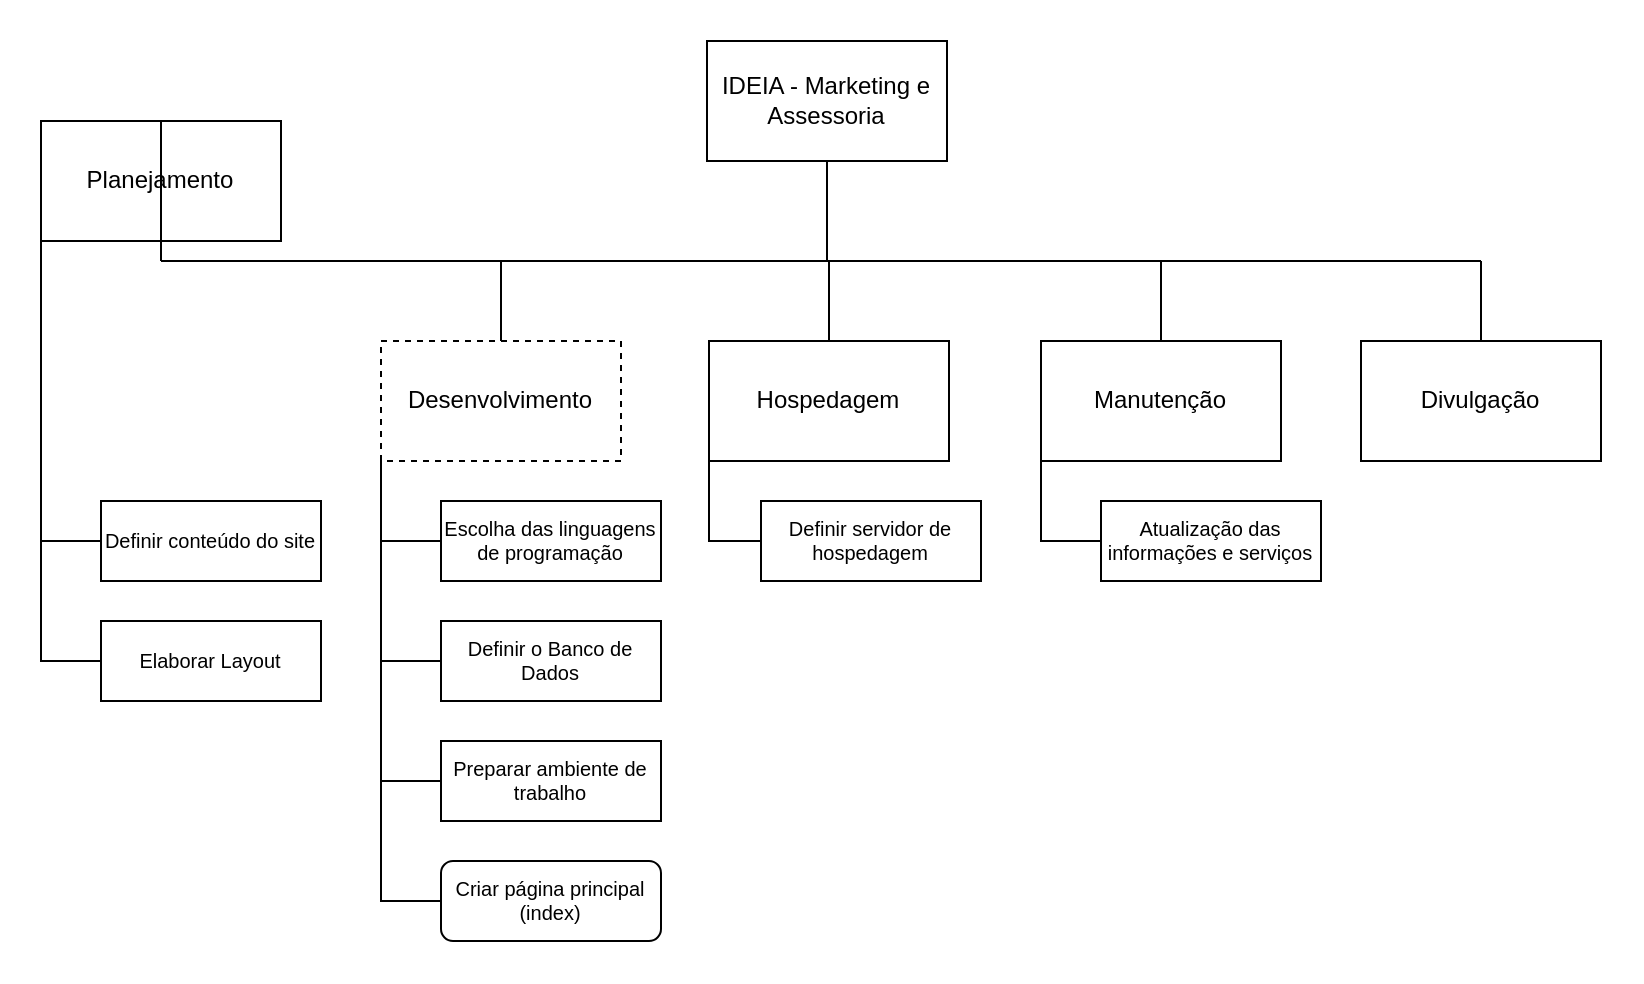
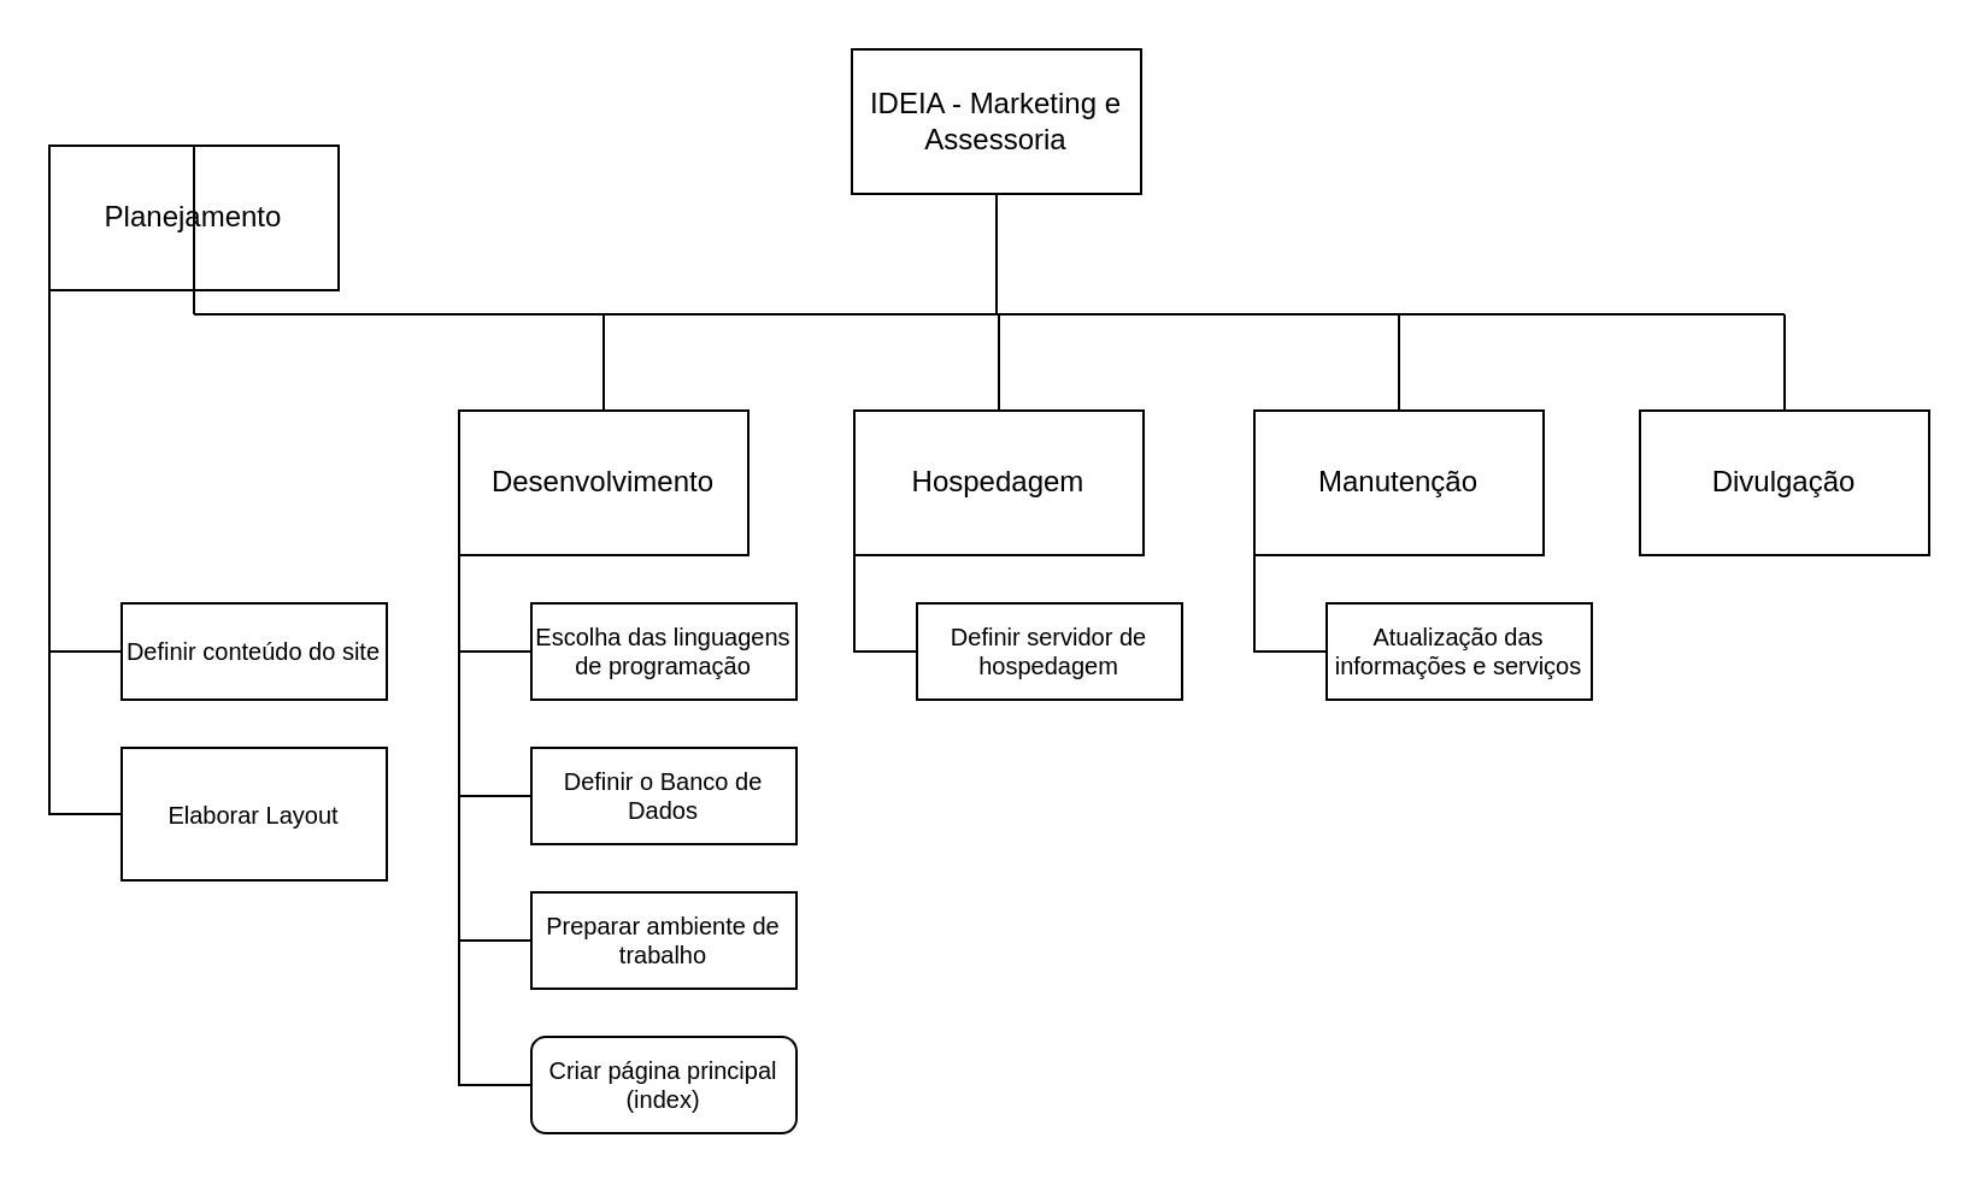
  <mxCell id="0" />
  <mxCell id="1" parent="0" />
  <mxCell id="2" value="IDEIA - Marketing e Assessoria" style="rounded=0;whiteSpace=wrap;html=1;" vertex="1" parent="1"><mxGeometry x="353" y="20" width="120" height="60" as="geometry" /></mxCell>
  <mxCell id="3" style="edgeStyle=orthogonalEdgeStyle;rounded=0;orthogonalLoop=1;jettySize=auto;html=1;entryX=0;entryY=0.5;entryDx=0;entryDy=0;fontSize=10;endArrow=none;endFill=0;exitX=0;exitY=1;exitDx=0;exitDy=0;" edge="1" parent="1" source="5" target="28"><mxGeometry relative="1" as="geometry" /></mxCell>
  <mxCell id="4" style="edgeStyle=orthogonalEdgeStyle;rounded=0;orthogonalLoop=1;jettySize=auto;html=1;entryX=0;entryY=0.5;entryDx=0;entryDy=0;fontSize=10;endArrow=none;endFill=0;exitX=0;exitY=1;exitDx=0;exitDy=0;" edge="1" parent="1" source="5" target="29"><mxGeometry relative="1" as="geometry" /></mxCell>
  <mxCell id="5" value="Planejamento" style="rounded=0;whiteSpace=wrap;html=1;" vertex="1" parent="1"><mxGeometry x="20" y="60" width="120" height="60" as="geometry" /></mxCell>
  <mxCell id="6" style="edgeStyle=orthogonalEdgeStyle;rounded=0;orthogonalLoop=1;jettySize=auto;html=1;entryX=0;entryY=0.5;entryDx=0;entryDy=0;fontSize=10;endArrow=none;endFill=0;exitX=0;exitY=1;exitDx=0;exitDy=0;" edge="1" parent="1" source="10" target="23"><mxGeometry relative="1" as="geometry" /></mxCell>
  <mxCell id="7" style="edgeStyle=orthogonalEdgeStyle;rounded=0;orthogonalLoop=1;jettySize=auto;html=1;entryX=0;entryY=0.5;entryDx=0;entryDy=0;fontSize=10;endArrow=none;endFill=0;exitX=0;exitY=1;exitDx=0;exitDy=0;" edge="1" parent="1" source="10" target="24"><mxGeometry relative="1" as="geometry" /></mxCell>
  <mxCell id="8" style="edgeStyle=orthogonalEdgeStyle;rounded=0;orthogonalLoop=1;jettySize=auto;html=1;entryX=0;entryY=0.5;entryDx=0;entryDy=0;fontSize=10;endArrow=none;endFill=0;exitX=0;exitY=1;exitDx=0;exitDy=0;" edge="1" parent="1" source="10" target="25"><mxGeometry relative="1" as="geometry" /></mxCell>
  <mxCell id="9" style="edgeStyle=orthogonalEdgeStyle;rounded=0;orthogonalLoop=1;jettySize=auto;html=1;entryX=0;entryY=0.5;entryDx=0;entryDy=0;fontSize=10;endArrow=none;endFill=0;exitX=0;exitY=1;exitDx=0;exitDy=0;" edge="1" parent="1" source="10" target="26"><mxGeometry relative="1" as="geometry" /></mxCell>
- <mxCell id="10" value="Desenvolvimento" style="rounded=0;whiteSpace=wrap;html=1;dashed=1;" vertex="1" parent="1"><mxGeometry x="190" y="170" width="120" height="60" as="geometry" /></mxCell>
+ <mxCell id="10" value="Desenvolvimento" style="rounded=0;whiteSpace=wrap;html=1;" vertex="1" parent="1"><mxGeometry x="190" y="170" width="120" height="60" as="geometry" /></mxCell>
  <mxCell id="11" style="edgeStyle=orthogonalEdgeStyle;rounded=0;orthogonalLoop=1;jettySize=auto;html=1;entryX=0;entryY=0.5;entryDx=0;entryDy=0;fontSize=10;endArrow=none;endFill=0;exitX=0;exitY=1;exitDx=0;exitDy=0;" edge="1" parent="1" source="12" target="27"><mxGeometry relative="1" as="geometry" /></mxCell>
  <mxCell id="12" value="Hospedagem" style="rounded=0;whiteSpace=wrap;html=1;" vertex="1" parent="1"><mxGeometry x="354" y="170" width="120" height="60" as="geometry" /></mxCell>
  <mxCell id="13" style="edgeStyle=orthogonalEdgeStyle;rounded=0;orthogonalLoop=1;jettySize=auto;html=1;entryX=0;entryY=0.5;entryDx=0;entryDy=0;fontSize=10;endArrow=none;endFill=0;exitX=0;exitY=1;exitDx=0;exitDy=0;" edge="1" parent="1" source="14" target="30"><mxGeometry relative="1" as="geometry" /></mxCell>
  <mxCell id="14" value="Manutenção" style="rounded=0;whiteSpace=wrap;html=1;" vertex="1" parent="1"><mxGeometry x="520" y="170" width="120" height="60" as="geometry" /></mxCell>
  <mxCell id="15" value="Divulgação" style="rounded=0;whiteSpace=wrap;html=1;" vertex="1" parent="1"><mxGeometry x="680" y="170" width="120" height="60" as="geometry" /></mxCell>
  <mxCell id="16" value="" style="endArrow=none;html=1;rounded=0;entryX=0.5;entryY=1;entryDx=0;entryDy=0;" edge="1" parent="1" target="2"><mxGeometry width="50" height="50" relative="1" as="geometry"><mxPoint x="413" y="130" as="sourcePoint" /><mxPoint x="440" y="370" as="targetPoint" /></mxGeometry></mxCell>
  <mxCell id="17" value="" style="endArrow=none;html=1;rounded=0;" edge="1" parent="1"><mxGeometry width="50" height="50" relative="1" as="geometry"><mxPoint x="80" y="130" as="sourcePoint" /><mxPoint x="740" y="130" as="targetPoint" /></mxGeometry></mxCell>
  <mxCell id="18" value="" style="endArrow=none;html=1;rounded=0;exitX=0.5;exitY=0;exitDx=0;exitDy=0;" edge="1" parent="1" source="5"><mxGeometry width="50" height="50" relative="1" as="geometry"><mxPoint x="390" y="420" as="sourcePoint" /><mxPoint x="80" y="130" as="targetPoint" /></mxGeometry></mxCell>
  <mxCell id="19" value="" style="endArrow=none;html=1;rounded=0;entryX=0.5;entryY=0;entryDx=0;entryDy=0;" edge="1" parent="1" target="15"><mxGeometry width="50" height="50" relative="1" as="geometry"><mxPoint x="740" y="130" as="sourcePoint" /><mxPoint x="440" y="370" as="targetPoint" /></mxGeometry></mxCell>
  <mxCell id="20" value="" style="endArrow=none;html=1;rounded=0;entryX=0.5;entryY=0;entryDx=0;entryDy=0;" edge="1" parent="1" target="10"><mxGeometry width="50" height="50" relative="1" as="geometry"><mxPoint x="250" y="130" as="sourcePoint" /><mxPoint x="440" y="370" as="targetPoint" /></mxGeometry></mxCell>
  <mxCell id="21" value="" style="endArrow=none;html=1;rounded=0;" edge="1" parent="1" source="12"><mxGeometry width="50" height="50" relative="1" as="geometry"><mxPoint x="390" y="420" as="sourcePoint" /><mxPoint x="414" y="130" as="targetPoint" /></mxGeometry></mxCell>
  <mxCell id="22" value="" style="endArrow=none;html=1;rounded=0;entryX=0.5;entryY=0;entryDx=0;entryDy=0;" edge="1" parent="1" target="14"><mxGeometry width="50" height="50" relative="1" as="geometry"><mxPoint x="580" y="130" as="sourcePoint" /><mxPoint x="440" y="370" as="targetPoint" /></mxGeometry></mxCell>
  <mxCell id="23" value="Escolha das linguagens de programação" style="rounded=0;whiteSpace=wrap;html=1;fontSize=10;" vertex="1" parent="1"><mxGeometry x="220" y="250" width="110" height="40" as="geometry" /></mxCell>
  <mxCell id="24" value="Definir o Banco de Dados" style="rounded=0;whiteSpace=wrap;html=1;fontSize=10;" vertex="1" parent="1"><mxGeometry x="220" y="310" width="110" height="40" as="geometry" /></mxCell>
  <mxCell id="25" value="Preparar ambiente de trabalho" style="rounded=0;whiteSpace=wrap;html=1;fontSize=10;" vertex="1" parent="1"><mxGeometry x="220" y="370" width="110" height="40" as="geometry" /></mxCell>
  <mxCell id="26" value="Criar página principal (index)" style="whiteSpace=wrap;html=1;fontSize=10;rounded=1;" vertex="1" parent="1"><mxGeometry x="220" y="430" width="110" height="40" as="geometry" /></mxCell>
  <mxCell id="27" value="Definir servidor de hospedagem" style="rounded=0;whiteSpace=wrap;html=1;fontSize=10;" vertex="1" parent="1"><mxGeometry x="380" y="250" width="110" height="40" as="geometry" /></mxCell>
  <mxCell id="28" value="Definir conteúdo do site" style="rounded=0;whiteSpace=wrap;html=1;fontSize=10;" vertex="1" parent="1"><mxGeometry x="50" y="250" width="110" height="40" as="geometry" /></mxCell>
- <mxCell id="29" value="Elaborar Layout" style="rounded=0;whiteSpace=wrap;html=1;fontSize=10;" vertex="1" parent="1"><mxGeometry x="50" y="310" width="110" height="40" as="geometry" /></mxCell>
+ <mxCell id="29" value="Elaborar Layout" style="rounded=0;whiteSpace=wrap;html=1;fontSize=10;" vertex="1" parent="1"><mxGeometry x="50" y="310" width="110" height="55" as="geometry" /></mxCell>
  <mxCell id="30" value="Atualização das informações e serviços" style="rounded=0;whiteSpace=wrap;html=1;fontSize=10;" vertex="1" parent="1"><mxGeometry x="550" y="250" width="110" height="40" as="geometry" /></mxCell>
